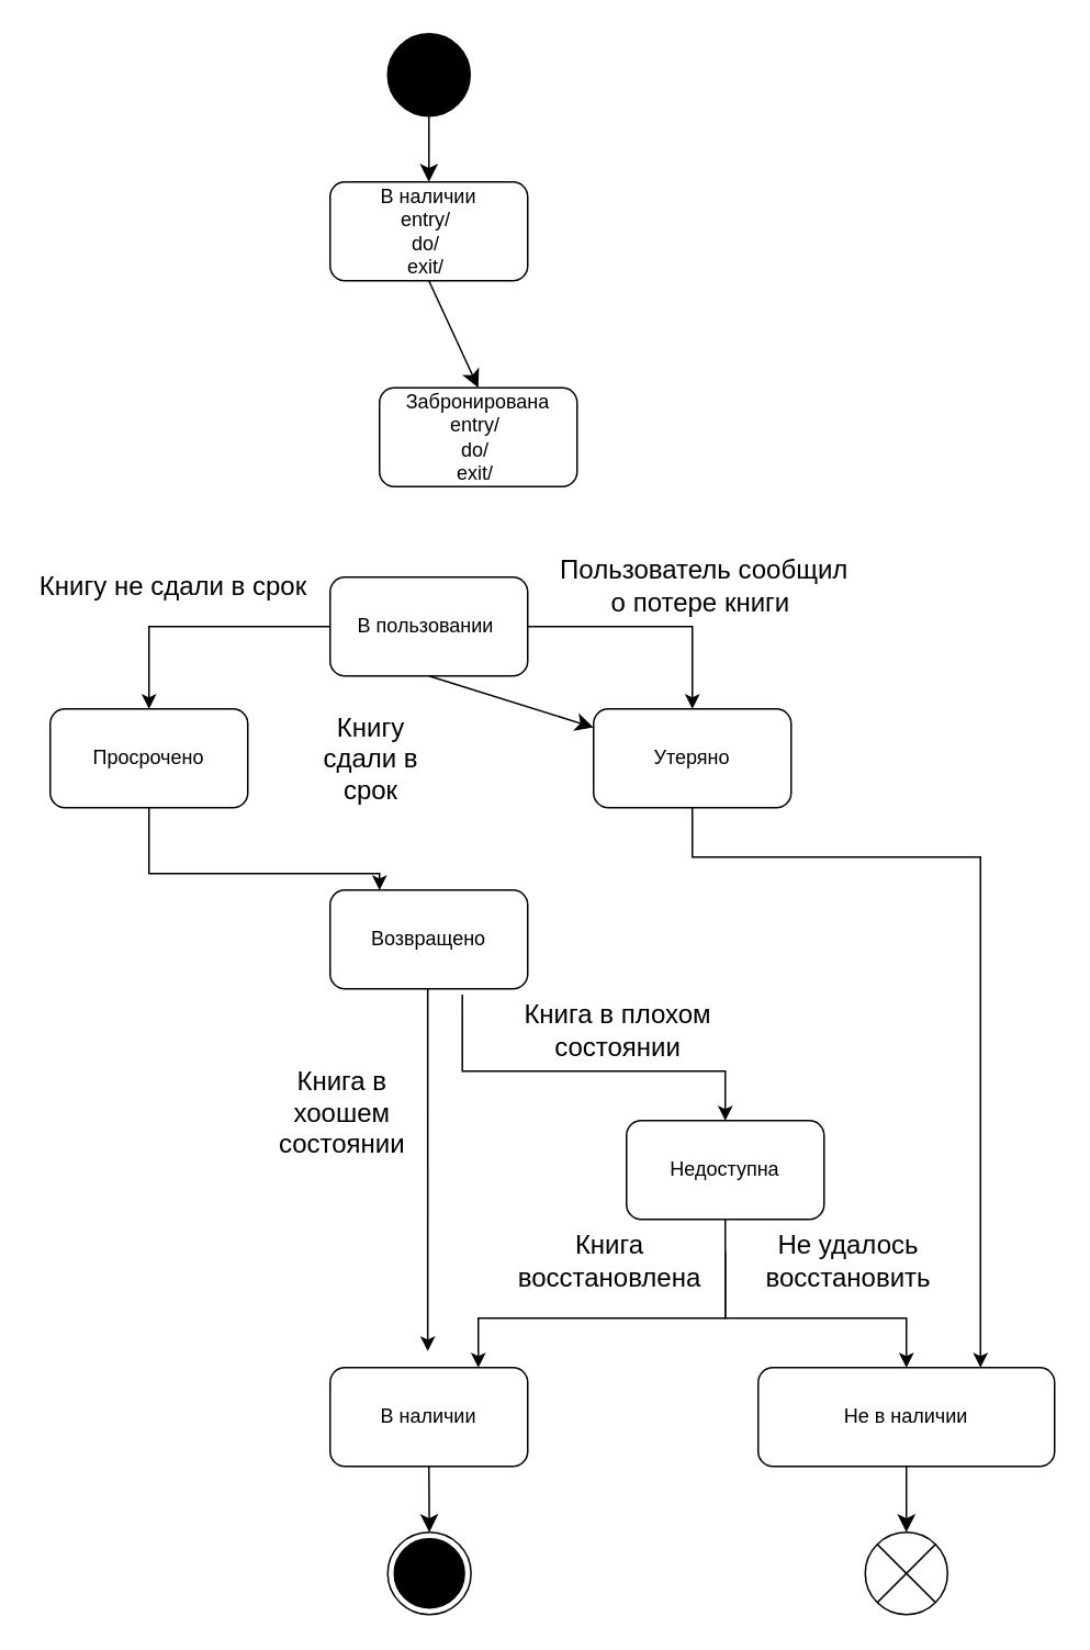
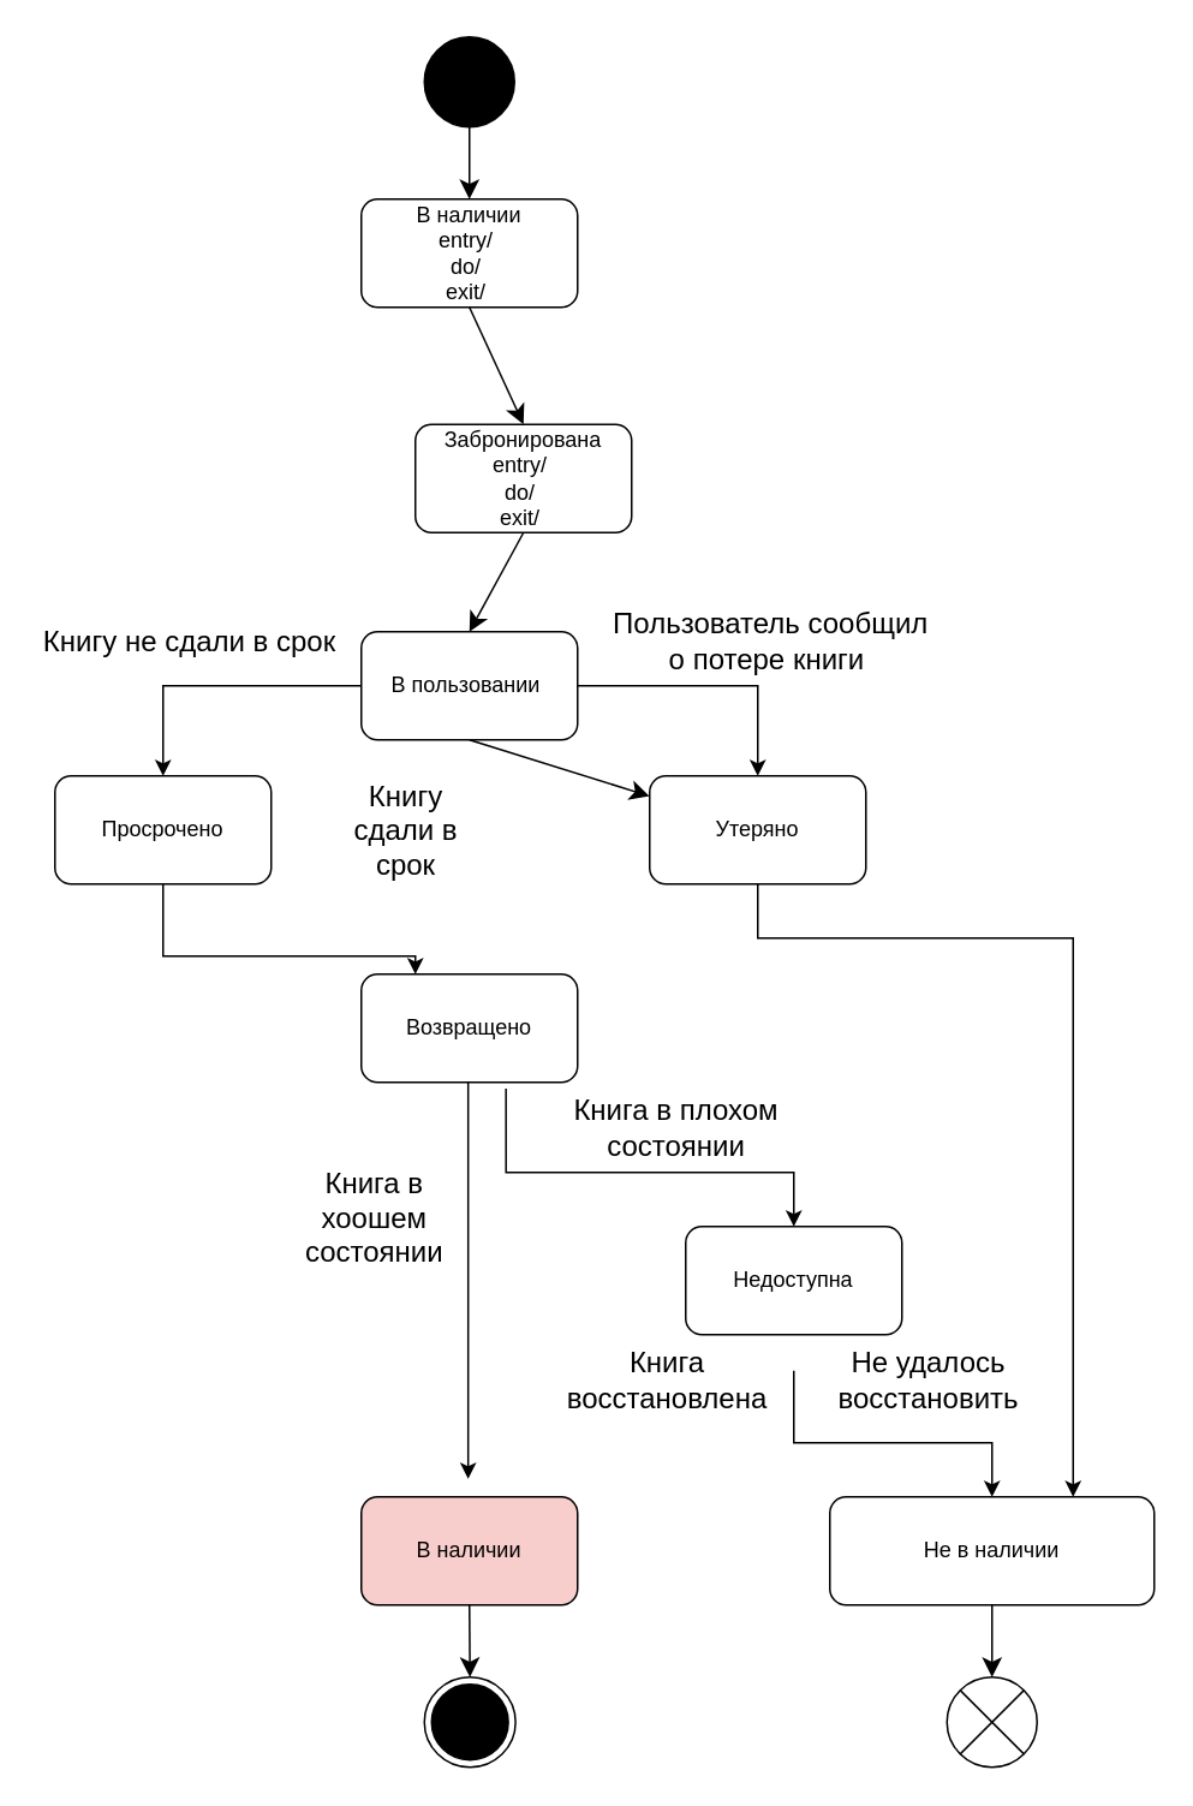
  <mxCell id="0" />
  <mxCell id="1" parent="0" />
  <mxCell id="2" style="edgeStyle=none;curved=1;rounded=0;orthogonalLoop=1;jettySize=auto;html=1;exitX=0.5;exitY=1;exitDx=0;exitDy=0;exitPerimeter=0;entryX=0.5;entryY=0;entryDx=0;entryDy=0;fontSize=12;startSize=8;endSize=8;" edge="1" parent="1" source="3" target="5"><mxGeometry relative="1" as="geometry" /></mxCell>
  <mxCell id="3" value="" style="points=[[0.145,0.145,0],[0.5,0,0],[0.855,0.145,0],[1,0.5,0],[0.855,0.855,0],[0.5,1,0],[0.145,0.855,0],[0,0.5,0]];shape=mxgraph.bpmn.event;html=1;verticalLabelPosition=bottom;labelBackgroundColor=#ffffff;verticalAlign=top;align=center;perimeter=ellipsePerimeter;outlineConnect=0;aspect=fixed;outline=standard;symbol=general;fillColor=#000000;" vertex="1" parent="1"><mxGeometry x="235" y="20" width="50" height="50" as="geometry" /></mxCell>
  <mxCell id="4" style="edgeStyle=none;curved=1;rounded=0;orthogonalLoop=1;jettySize=auto;html=1;exitX=0.5;exitY=1;exitDx=0;exitDy=0;entryX=0.5;entryY=0;entryDx=0;entryDy=0;fontSize=12;startSize=8;endSize=8;" edge="1" parent="1" source="5" target="7"><mxGeometry relative="1" as="geometry" /></mxCell>
  <mxCell id="5" value="В наличии&lt;div&gt;entry/&amp;nbsp;&lt;/div&gt;&lt;div&gt;do/&amp;nbsp;&lt;/div&gt;&lt;div&gt;exit/&amp;nbsp;&lt;/div&gt;" style="rounded=1;whiteSpace=wrap;html=1;" vertex="1" parent="1"><mxGeometry x="200" y="110" width="120" height="60" as="geometry" /></mxCell>
+ <mxCell id="6" style="edgeStyle=none;curved=1;rounded=0;orthogonalLoop=1;jettySize=auto;html=1;exitX=0.5;exitY=1;exitDx=0;exitDy=0;entryX=0.5;entryY=0;entryDx=0;entryDy=0;fontSize=12;startSize=8;endSize=8;" edge="1" parent="1" source="7" target="9"><mxGeometry relative="1" as="geometry" /></mxCell>
  <mxCell id="7" value="&lt;div&gt;Забронирована&lt;/div&gt;&lt;div&gt;&lt;div&gt;entry/&amp;nbsp;&lt;/div&gt;&lt;div&gt;do/&amp;nbsp;&lt;/div&gt;&lt;div&gt;exit/&amp;nbsp;&lt;/div&gt;&lt;/div&gt;" style="rounded=1;whiteSpace=wrap;html=1;" vertex="1" parent="1"><mxGeometry x="230" y="235" width="120" height="60" as="geometry" /></mxCell>
  <mxCell id="8" style="edgeStyle=none;curved=1;rounded=0;orthogonalLoop=1;jettySize=auto;html=1;exitX=0.5;exitY=1;exitDx=0;exitDy=0;fontSize=12;startSize=8;endSize=8;" edge="1" parent="1" source="9" target="26"><mxGeometry relative="1" as="geometry" /></mxCell>
  <mxCell id="9" value="&lt;div&gt;В пользовании&amp;nbsp;&lt;/div&gt;" style="rounded=1;whiteSpace=wrap;html=1;" vertex="1" parent="1"><mxGeometry x="200" y="350" width="120" height="60" as="geometry" /></mxCell>
  <mxCell id="10" value="Возвращено" style="rounded=1;whiteSpace=wrap;html=1;" vertex="1" parent="1"><mxGeometry x="200" y="540" width="120" height="60" as="geometry" /></mxCell>
  <mxCell id="11" value="Недоступна" style="rounded=1;whiteSpace=wrap;html=1;" vertex="1" parent="1"><mxGeometry x="380" y="680" width="120" height="60" as="geometry" /></mxCell>
  <mxCell id="12" style="edgeStyle=none;curved=1;rounded=0;orthogonalLoop=1;jettySize=auto;html=1;exitX=0.5;exitY=1;exitDx=0;exitDy=0;fontSize=12;startSize=8;endSize=8;" edge="1" parent="1" source="13" target="25"><mxGeometry relative="1" as="geometry"><mxPoint x="259.714" y="930" as="targetPoint" /></mxGeometry></mxCell>
- <mxCell id="13" value="&lt;div&gt;В наличии&lt;/div&gt;" style="rounded=1;whiteSpace=wrap;html=1;" vertex="1" parent="1"><mxGeometry x="200" y="830" width="120" height="60" as="geometry" /></mxCell>
+ <mxCell id="13" value="&lt;div&gt;В наличии&lt;/div&gt;" style="rounded=1;whiteSpace=wrap;html=1;fillColor=#f8cecc;" vertex="1" parent="1"><mxGeometry x="200" y="830" width="120" height="60" as="geometry" /></mxCell>
  <mxCell id="14" style="edgeStyle=orthogonalEdgeStyle;rounded=0;orthogonalLoop=1;jettySize=auto;html=1;exitX=0.5;exitY=1;exitDx=0;exitDy=0;entryX=0.5;entryY=0;entryDx=0;entryDy=0;" edge="1" parent="1"><mxGeometry relative="1" as="geometry"><mxPoint x="259.29" y="820" as="targetPoint" /><mxPoint x="259.29" y="600" as="sourcePoint" /><Array as="points"><mxPoint x="260.29" y="710" /></Array></mxGeometry></mxCell>
  <mxCell id="15" style="edgeStyle=orthogonalEdgeStyle;rounded=0;orthogonalLoop=1;jettySize=auto;html=1;exitX=0.669;exitY=1.057;exitDx=0;exitDy=0;entryX=0.5;entryY=0;entryDx=0;entryDy=0;exitPerimeter=0;" edge="1" parent="1" source="10" target="11"><mxGeometry relative="1" as="geometry"><mxPoint x="570" y="650" as="targetPoint" /><mxPoint x="320" y="600" as="sourcePoint" /><Array as="points"><mxPoint x="280" y="650" /><mxPoint x="440" y="650" /></Array></mxGeometry></mxCell>
  <mxCell id="16" value="Книга в плохом состоянии" style="text;strokeColor=none;align=center;fillColor=none;html=1;verticalAlign=middle;whiteSpace=wrap;rounded=0;fontSize=16;" vertex="1" parent="1"><mxGeometry x="290" y="610" width="170" height="30" as="geometry" /></mxCell>
  <mxCell id="17" value="Книга в хоошем состоянии" style="text;strokeColor=none;align=center;fillColor=none;html=1;verticalAlign=middle;whiteSpace=wrap;rounded=0;fontSize=16;" vertex="1" parent="1"><mxGeometry x="150" y="660" width="115" height="30" as="geometry" /></mxCell>
  <mxCell id="18" style="edgeStyle=none;curved=1;rounded=0;orthogonalLoop=1;jettySize=auto;html=1;exitX=0.5;exitY=1;exitDx=0;exitDy=0;entryX=0.5;entryY=0;entryDx=0;entryDy=0;fontSize=12;startSize=8;endSize=8;" edge="1" parent="1" source="19" target="35"><mxGeometry relative="1" as="geometry" /></mxCell>
  <mxCell id="19" value="Не в наличии" style="rounded=1;whiteSpace=wrap;html=1;" vertex="1" parent="1"><mxGeometry x="460" y="830" width="180" height="60" as="geometry" /></mxCell>
  <mxCell id="20" style="edgeStyle=orthogonalEdgeStyle;rounded=0;orthogonalLoop=1;jettySize=auto;html=1;entryX=0.5;entryY=0;entryDx=0;entryDy=0;exitX=0.5;exitY=1;exitDx=0;exitDy=0;" edge="1" parent="1" target="19"><mxGeometry relative="1" as="geometry"><mxPoint x="560" y="860" as="targetPoint" /><mxPoint x="440" y="760" as="sourcePoint" /><Array as="points"><mxPoint x="440" y="800" /><mxPoint x="550" y="800" /></Array></mxGeometry></mxCell>
- <mxCell id="21" style="edgeStyle=orthogonalEdgeStyle;rounded=0;orthogonalLoop=1;jettySize=auto;html=1;entryX=0.75;entryY=0;entryDx=0;entryDy=0;exitX=0.5;exitY=1;exitDx=0;exitDy=0;" edge="1" parent="1" source="11" target="13"><mxGeometry relative="1" as="geometry"><mxPoint x="560" y="830" as="targetPoint" /><mxPoint x="450" y="770" as="sourcePoint" /><Array as="points"><mxPoint x="440" y="800" /><mxPoint x="290" y="800" /></Array></mxGeometry></mxCell>
  <mxCell id="22" value="Не удалось восстановить" style="text;strokeColor=none;align=center;fillColor=none;html=1;verticalAlign=middle;whiteSpace=wrap;rounded=0;fontSize=16;" vertex="1" parent="1"><mxGeometry x="430" y="750" width="170" height="30" as="geometry" /></mxCell>
  <mxCell id="23" value="Книга восстановлена" style="text;strokeColor=none;align=center;fillColor=none;html=1;verticalAlign=middle;whiteSpace=wrap;rounded=0;fontSize=16;" vertex="1" parent="1"><mxGeometry x="300" y="750" width="140" height="30" as="geometry" /></mxCell>
  <mxCell id="24" style="edgeStyle=none;curved=1;rounded=0;orthogonalLoop=1;jettySize=auto;html=1;exitX=0.5;exitY=0;exitDx=0;exitDy=0;fontSize=12;startSize=8;endSize=8;" edge="1" parent="1" source="16" target="16"><mxGeometry relative="1" as="geometry" /></mxCell>
  <mxCell id="25" value="" style="ellipse;html=1;shape=endState;fillColor=#000000;strokeColor=#000000;" vertex="1" parent="1"><mxGeometry x="235" y="930" width="50.57" height="50" as="geometry" /></mxCell>
  <mxCell id="26" value="Утеряно" style="rounded=1;whiteSpace=wrap;html=1;" vertex="1" parent="1"><mxGeometry x="360" y="430" width="120" height="60" as="geometry" /></mxCell>
  <mxCell id="27" value="&lt;div&gt;Просрочено&lt;/div&gt;" style="rounded=1;whiteSpace=wrap;html=1;" vertex="1" parent="1"><mxGeometry x="30" y="430" width="120" height="60" as="geometry" /></mxCell>
  <mxCell id="28" style="edgeStyle=orthogonalEdgeStyle;rounded=0;orthogonalLoop=1;jettySize=auto;html=1;exitX=0;exitY=0.5;exitDx=0;exitDy=0;entryX=0.5;entryY=0;entryDx=0;entryDy=0;" edge="1" parent="1" source="9" target="27"><mxGeometry relative="1" as="geometry"><mxPoint x="450" y="690" as="targetPoint" /><mxPoint x="290" y="613" as="sourcePoint" /><Array as="points"><mxPoint x="90" y="380" /></Array></mxGeometry></mxCell>
  <mxCell id="29" value="Книгу не сдали в срок" style="text;strokeColor=none;align=center;fillColor=none;html=1;verticalAlign=middle;whiteSpace=wrap;rounded=0;fontSize=16;" vertex="1" parent="1"><mxGeometry x="20" y="340" width="170" height="30" as="geometry" /></mxCell>
  <mxCell id="30" style="edgeStyle=orthogonalEdgeStyle;rounded=0;orthogonalLoop=1;jettySize=auto;html=1;exitX=1;exitY=0.5;exitDx=0;exitDy=0;" edge="1" parent="1" source="9"><mxGeometry relative="1" as="geometry"><mxPoint x="420" y="430" as="targetPoint" /><mxPoint x="530" y="390" as="sourcePoint" /><Array as="points"><mxPoint x="420" y="380" /></Array></mxGeometry></mxCell>
  <mxCell id="31" value="Пользователь сообщил о потере книги&amp;nbsp;" style="text;strokeColor=none;align=center;fillColor=none;html=1;verticalAlign=middle;whiteSpace=wrap;rounded=0;fontSize=16;" vertex="1" parent="1"><mxGeometry x="335" y="340" width="185" height="30" as="geometry" /></mxCell>
  <mxCell id="32" style="edgeStyle=orthogonalEdgeStyle;rounded=0;orthogonalLoop=1;jettySize=auto;html=1;exitX=0.5;exitY=1;exitDx=0;exitDy=0;entryX=0.25;entryY=0;entryDx=0;entryDy=0;" edge="1" parent="1" source="27" target="10"><mxGeometry relative="1" as="geometry"><mxPoint x="50" y="620" as="targetPoint" /><mxPoint x="160" y="570" as="sourcePoint" /><Array as="points"><mxPoint x="90" y="530" /><mxPoint x="230" y="530" /></Array></mxGeometry></mxCell>
  <mxCell id="33" value="Книгу сдали в срок" style="text;strokeColor=none;align=center;fillColor=none;html=1;verticalAlign=middle;whiteSpace=wrap;rounded=0;fontSize=16;" vertex="1" parent="1"><mxGeometry x="185" y="445" width="80" height="30" as="geometry" /></mxCell>
  <mxCell id="34" style="edgeStyle=orthogonalEdgeStyle;rounded=0;orthogonalLoop=1;jettySize=auto;html=1;exitX=0.5;exitY=1;exitDx=0;exitDy=0;entryX=0.75;entryY=0;entryDx=0;entryDy=0;" edge="1" parent="1" source="26" target="19"><mxGeometry relative="1" as="geometry"><mxPoint x="550" y="570" as="targetPoint" /><mxPoint x="450" y="520" as="sourcePoint" /><Array as="points"><mxPoint x="420" y="520" /><mxPoint x="595" y="520" /></Array></mxGeometry></mxCell>
  <mxCell id="35" value="" style="shape=sumEllipse;perimeter=ellipsePerimeter;whiteSpace=wrap;html=1;backgroundOutline=1;" vertex="1" parent="1"><mxGeometry x="525" y="930" width="50" height="50" as="geometry" /></mxCell>
